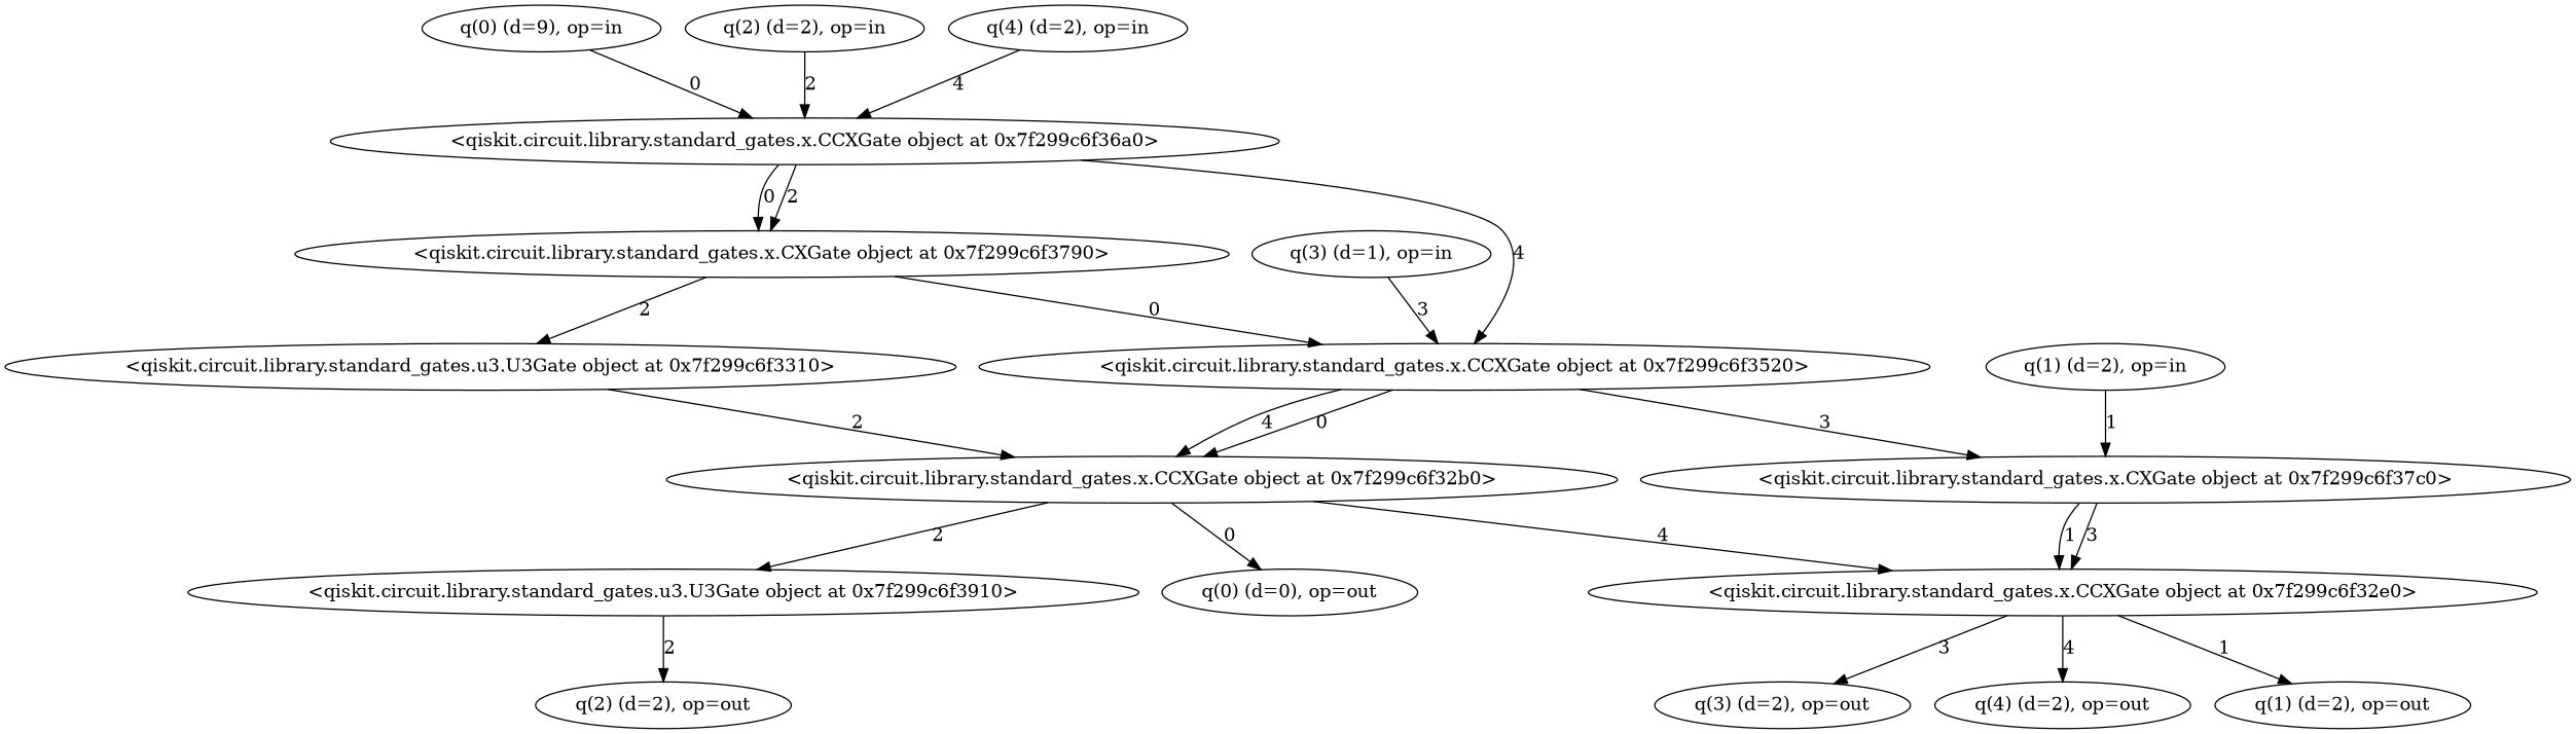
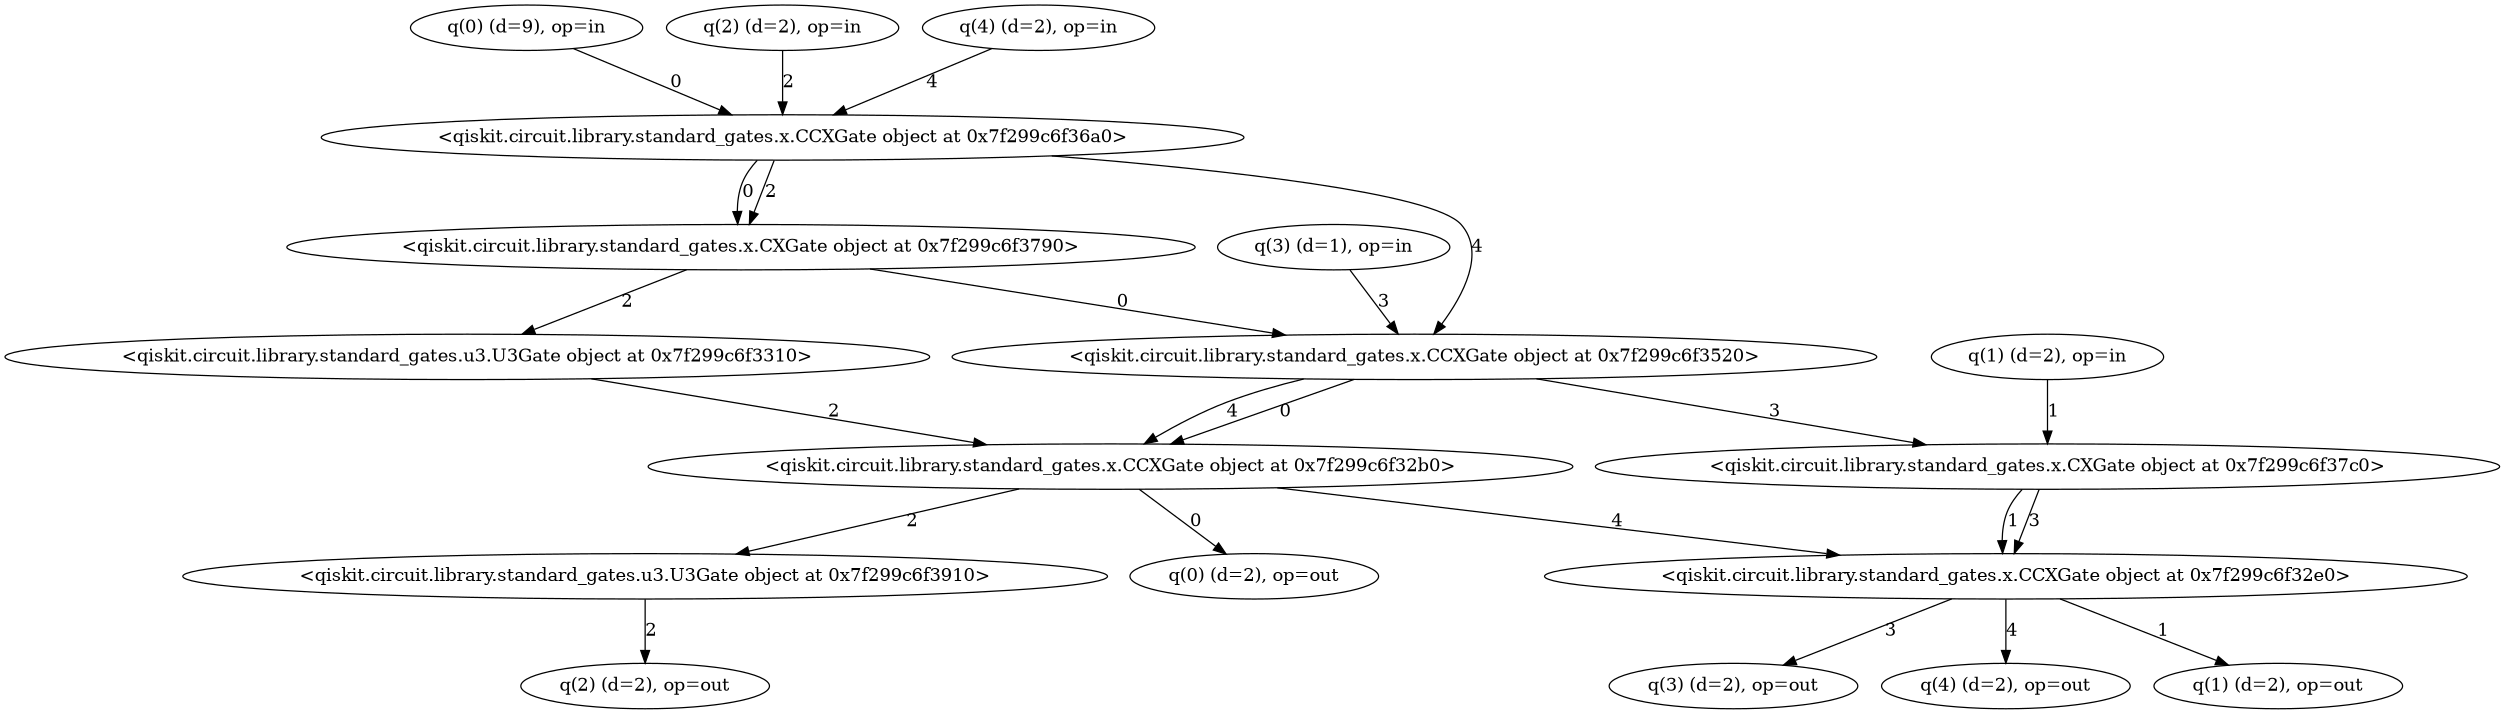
  digraph {
    node [matrix=None qubits=2]
    n1 [ancilla=false label="q(0) (d=9), op=in" qubits=0]
    n2 [label="<qiskit.circuit.library.standard_gates.x.CCXGate object at 0x7f299c6f36a0>" matrix="[[0, -1], [1, 0]]" qubits="0,2,4"]
    n3 [label="<qiskit.circuit.library.standard_gates.x.CCXGate object at 0x7f299c6f3520>" matrix="[[0, 1], [1, 0]]" qubits="0,4,3"]
    n4 [label="<qiskit.circuit.library.standard_gates.x.CXGate object at 0x7f299c6f3790>" matrix="[[0, 1], [1, 0]]" qubits="0,2"]
    n5 [ancilla=false label="q(1) (d=2), op=in" qubits=1]
    n6 [label="<qiskit.circuit.library.standard_gates.x.CXGate object at 0x7f299c6f37c0>" matrix="[[0, 1], [1, 0]]" qubits="1,3"]
    n7 [label="<qiskit.circuit.library.standard_gates.x.CCXGate object at 0x7f299c6f32e0>" matrix="[[0, 1], [1, 0]]" qubits="1,4,3"]
    n8 [ancilla=false label="q(2) (d=2), op=in"]
    n9 [ancilla=false label="q(3) (d=1), op=in" qubits=3]
    n10 [label="<qiskit.circuit.library.standard_gates.x.CCXGate object at 0x7f299c6f32b0>" matrix="[[0, -1], [1, 0]]" qubits="0,2,4"]
    n11 [ancilla=true label="q(4) (d=2), op=in" qubits=4]
    n12 [label="<qiskit.circuit.library.standard_gates.u3.U3Gate object at 0x7f299c6f3310>" matrix="[[0, 1], [1, 0]]"]
    n13 [label="<qiskit.circuit.library.standard_gates.u3.U3Gate object at 0x7f299c6f3910>" matrix="[[0, 1], [1, 0]]"]
-   n14 [ancilla=false label="q(0) (d=0), op=out" qubits=0]
+   n14 [ancilla=false label="q(0) (d=2), op=out" qubits=0]
    n15 [ancilla=false label="q(1) (d=2), op=out" qubits=1]
    n16 [ancilla=false label="q(3) (d=2), op=out" qubits=3]
    n17 [ancilla=true label="q(4) (d=2), op=out" qubits=4]
    n18 [ancilla=false label="q(2) (d=2), op=out"]
    n1 -> n2 [label=0]
    n2 -> n3 [label=4]
    n2 -> n4 [label=0]
    n2 -> n4 [label=2]
    n3 -> n6 [label=3]
    n3 -> n10 [label=0]
    n3 -> n10 [label=4]
    n4 -> n3 [label=0]
    n4 -> n12 [label=2]
    n5 -> n6 [label=1]
    n6 -> n7 [label=1]
    n6 -> n7 [label=3]
    n7 -> n15 [label=1]
    n7 -> n16 [label=3]
    n7 -> n17 [label=4]
    n8 -> n2 [label=2]
    n9 -> n3 [label=3]
    n10 -> n7 [label=4]
    n10 -> n13 [label=2]
    n10 -> n14 [label=0]
    n11 -> n2 [label=4]
    n12 -> n10 [label=2]
    n13 -> n18 [label=2]
  }
